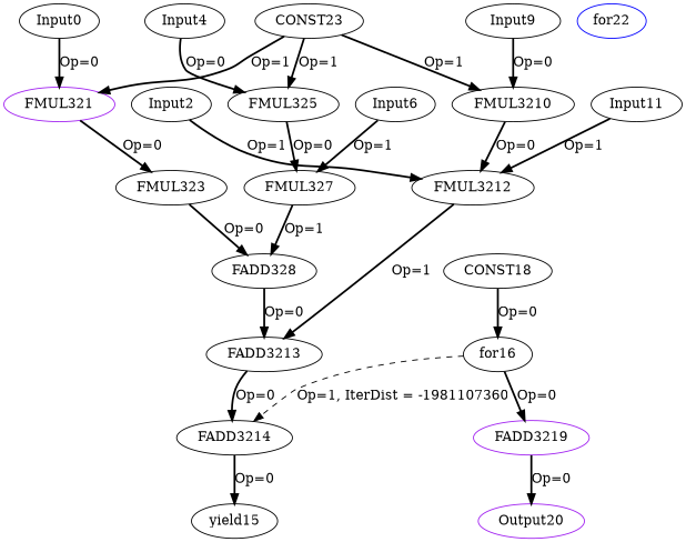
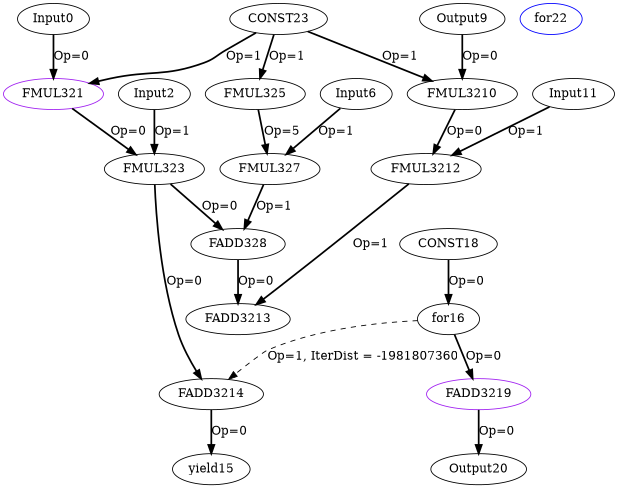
  digraph {
    node [color=black opcode=Input]
    edge [color=black operand=0 style=bold]
    Input0 [offset="0,0" pattern="12,10,-108,25" ref_name=kernel_gemm_1_1]
    FMUL321 [color=purple opcode=FMUL32]
    FMUL323 [opcode=FMUL32]
    FADD328 [opcode=FADD32]
    Input2 [offset="0,0" pattern="300,10,-2696,25" ref_name=kernel_gemm_1_2]
    FADD3213 [opcode=FADD32]
-   Input4 [offset="0,4" pattern="12,10,-108,25" ref_name=kernel_gemm_1_1]
    FMUL325 [opcode=FMUL32]
    FMUL327 [opcode=FMUL32]
    Input6 [offset="0,100" pattern="300,10,-2696,25" ref_name=kernel_gemm_1_2]
    FADD3214 [opcode=FADD32]
-   Input9 [offset="0,8" pattern="12,10,-108,25" ref_name=kernel_gemm_1_1]
+   Input9 [offset="0,8" pattern="12,10,-108,25" ref_name=kernel_gemm_1_1 label=Output9]
    FMUL3210 [opcode=FMUL32]
    FMUL3212 [opcode=FMUL32]
    Input11 [offset="0,200" pattern="300,10,-2696,25" ref_name=kernel_gemm_1_2]
    yield15 [opcode=yield]
    for16 [opcode=for]
    FADD3219 [color=purple opcode=FADD32]
-   Output20 [color=purple offset="0,0" opcode=Output pattern="0,10,4,25" ref_name=kernel_gemm_1_3]
+   Output20 [offset="0,0" opcode=Output pattern="0,10,4,25" ref_name=kernel_gemm_1_3]
    CONST18 [opcode=CONST value="0x00000000"]
    for22 [color=blue opcode=for]
    CONST23 [opcode=CONST value="0x3FC00000"]
    Input0 -> FMUL321 [label="Op=0"]
    FMUL321 -> FMUL323 [label="Op=0"]
    FMUL323 -> FADD328 [label="Op=0"]
    FADD328 -> FADD3213 [label="Op=0"]
-   Input2 -> FMUL3212 [label="Op=1" operand=1]
-   FADD3213 -> FADD3214 [label="Op=0"]
-   Input4 -> FMUL325 [label="Op=0"]
-   FMUL325 -> FMUL327 [label="Op=0"]
+   Input2 -> FMUL323 [label="Op=1" operand=1]
+   FMUL323 -> FADD3214 [label="Op=0"]
+   FMUL325 -> FMUL327 [label="Op=5"]
    FMUL327 -> FADD328 [label="Op=1" operand=1]
    Input6 -> FMUL327 [label="Op=1" operand=1]
    FADD3214 -> yield15 [label="Op=0"]
    Input9 -> FMUL3210 [label="Op=0"]
    FMUL3210 -> FMUL3212 [label="Op=0"]
    FMUL3212 -> FADD3213 [label="Op=1" operand=1]
    Input11 -> FMUL3212 [label="Op=1" operand=1]
-   for16 -> FADD3214 [iterdist=-1981807360 label="Op=1, IterDist = -1981107360" operand=1 style=dashed]
+   for16 -> FADD3214 [iterdist=-1981807360 label="Op=1, IterDist = -1981807360" operand=1 style=dashed]
    for16 -> FADD3219 [label="Op=0"]
    FADD3219 -> Output20 [label="Op=0"]
    CONST18 -> for16 [label="Op=0"]
    CONST23 -> FMUL321 [label="Op=1" operand=1]
    CONST23 -> FMUL325 [label="Op=1" operand=1]
    CONST23 -> FMUL3210 [label="Op=1" operand=1]
  }
